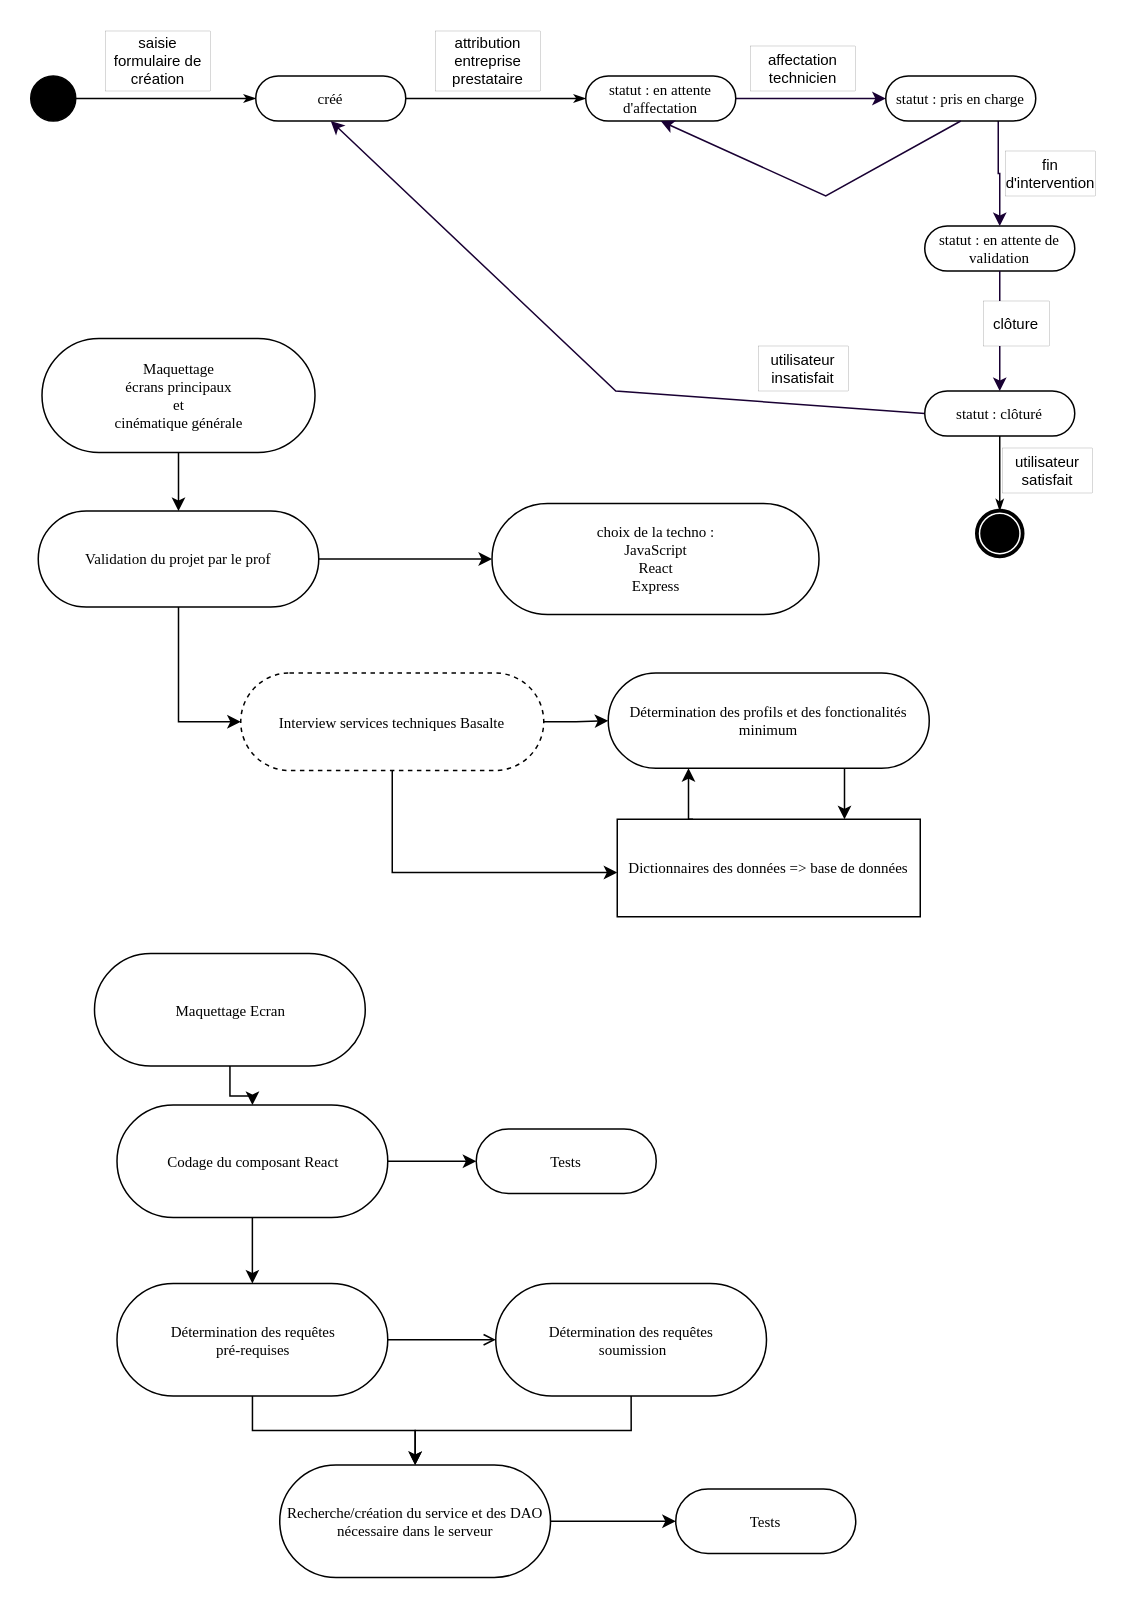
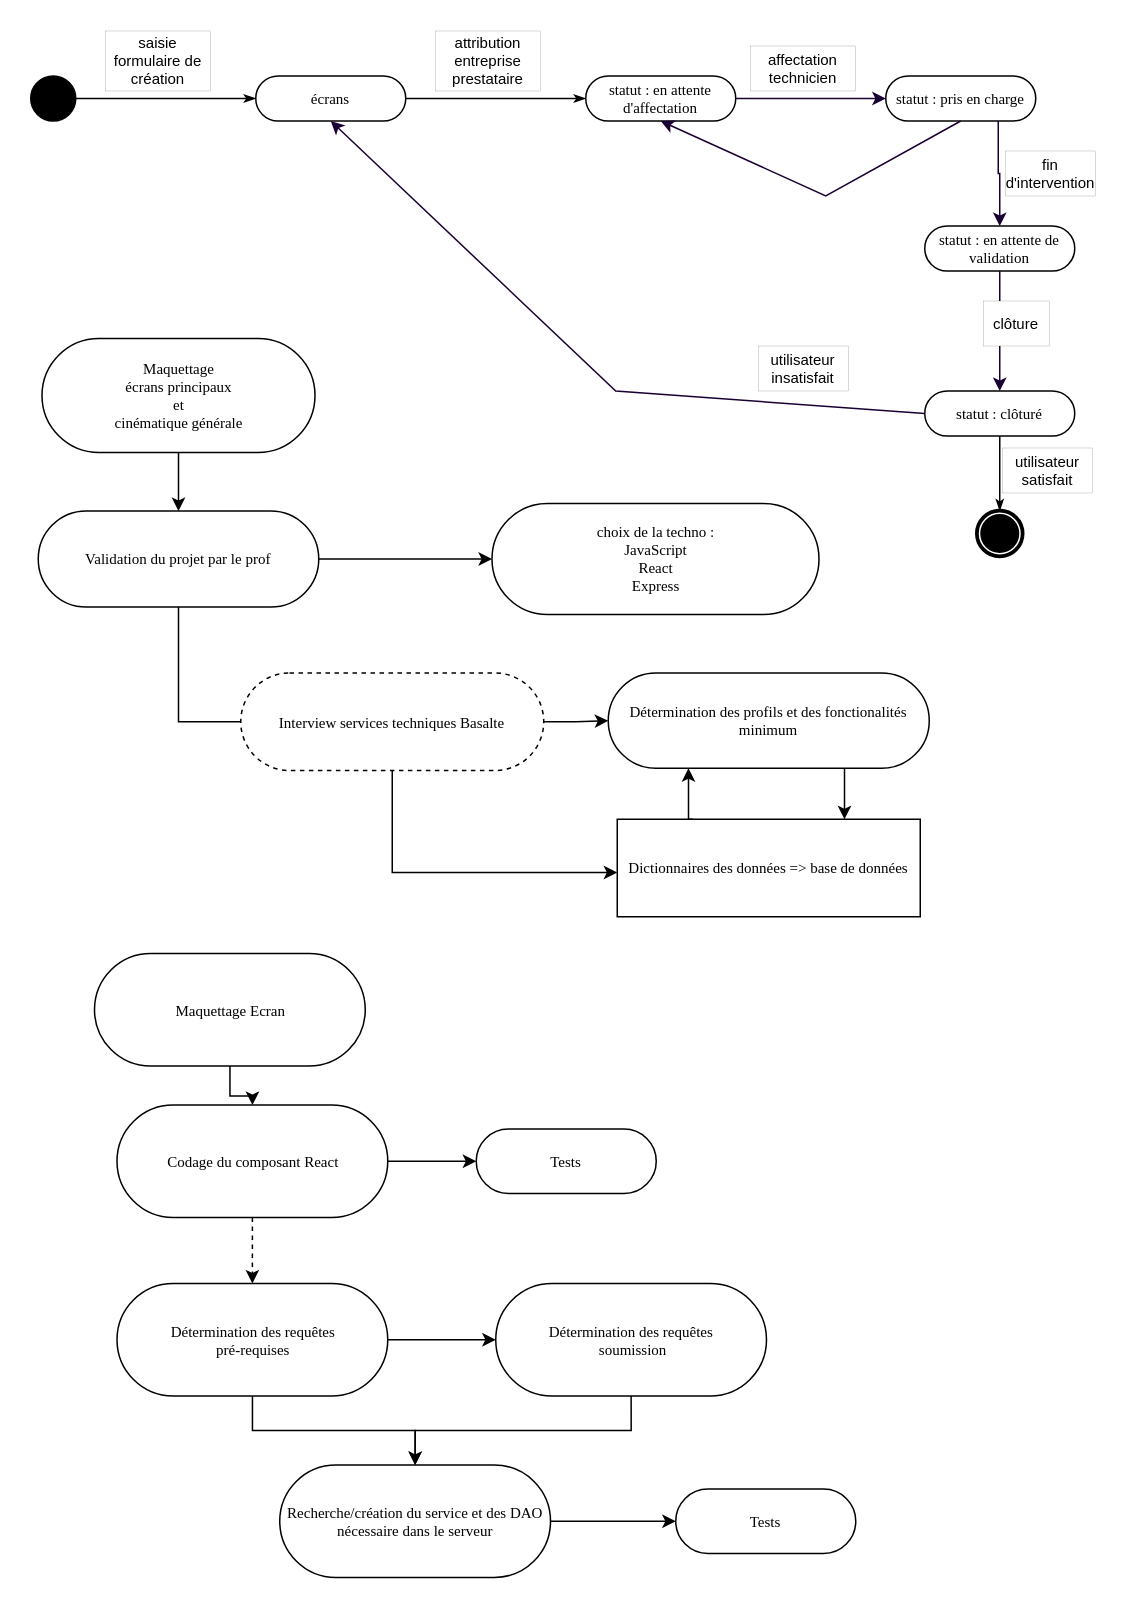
  <mxCell id="0" />
  <mxCell id="1" parent="0" />
  <mxCell id="2" value="" style="ellipse;whiteSpace=wrap;html=1;rounded=0;shadow=0;comic=0;labelBackgroundColor=none;strokeWidth=1;fillColor=#000000;fontFamily=Verdana;fontSize=10;align=center;" parent="1" vertex="1"><mxGeometry x="20" y="50" width="30" height="30" as="geometry" /></mxCell>
  <mxCell id="3" style="edgeStyle=orthogonalEdgeStyle;rounded=0;html=1;labelBackgroundColor=none;startArrow=none;startFill=0;startSize=5;endArrow=classicThin;endFill=1;endSize=5;jettySize=auto;orthogonalLoop=1;strokeWidth=1;fontFamily=Verdana;fontSize=10;" parent="1" source="2" target="4" edge="1"><mxGeometry relative="1" as="geometry" /></mxCell>
- <mxCell id="4" value="créé" style="rounded=1;whiteSpace=wrap;html=1;shadow=0;comic=0;labelBackgroundColor=none;strokeWidth=1;fontFamily=Verdana;fontSize=10;align=center;arcSize=50;" parent="1" vertex="1"><mxGeometry x="170" y="50" width="100" height="30" as="geometry" /></mxCell>
+ <mxCell id="4" value="écrans" style="rounded=1;whiteSpace=wrap;html=1;shadow=0;comic=0;labelBackgroundColor=none;strokeWidth=1;fontFamily=Verdana;fontSize=10;align=center;arcSize=50;" parent="1" vertex="1"><mxGeometry x="170" y="50" width="100" height="30" as="geometry" /></mxCell>
  <mxCell id="5" value="statut : en attente de validation" style="rounded=1;whiteSpace=wrap;html=1;shadow=0;comic=0;labelBackgroundColor=none;strokeWidth=1;fontFamily=Verdana;fontSize=10;align=center;arcSize=50;" parent="1" vertex="1"><mxGeometry x="616" y="150" width="100" height="30" as="geometry" /></mxCell>
  <mxCell id="6" style="edgeStyle=none;rounded=0;html=1;labelBackgroundColor=none;startArrow=none;startFill=0;startSize=5;endArrow=classicThin;endFill=1;endSize=5;jettySize=auto;orthogonalLoop=1;strokeWidth=1;fontFamily=Verdana;fontSize=10;exitX=0.5;exitY=1;exitDx=0;exitDy=0;" parent="1" source="19" edge="1"><mxGeometry relative="1" as="geometry"><mxPoint x="490" y="200" as="sourcePoint" /><mxPoint x="666" y="340" as="targetPoint" /></mxGeometry></mxCell>
  <mxCell id="7" value="" style="shape=mxgraph.bpmn.shape;html=1;verticalLabelPosition=bottom;labelBackgroundColor=#ffffff;verticalAlign=top;perimeter=ellipsePerimeter;outline=end;symbol=terminate;rounded=0;shadow=0;comic=0;strokeWidth=1;fontFamily=Verdana;fontSize=10;align=center;" parent="1" vertex="1"><mxGeometry x="651" y="340" width="30" height="30" as="geometry" /></mxCell>
  <mxCell id="8" value="saisie formulaire de création" style="whiteSpace=wrap;html=1;dashed=1;strokeWidth=0;fontSize=10;" parent="1" vertex="1"><mxGeometry x="70" y="20" width="70" height="40" as="geometry" /></mxCell>
  <mxCell id="9" style="edgeStyle=orthogonalEdgeStyle;rounded=0;html=1;labelBackgroundColor=none;startArrow=none;startFill=0;startSize=5;endArrow=classicThin;endFill=1;endSize=5;jettySize=auto;orthogonalLoop=1;strokeWidth=1;fontFamily=Verdana;fontSize=10;exitX=1;exitY=0.5;exitDx=0;exitDy=0;" parent="1" source="4" target="11" edge="1"><mxGeometry relative="1" as="geometry"><mxPoint x="270" y="65" as="sourcePoint" /></mxGeometry></mxCell>
  <mxCell id="10" style="edgeStyle=orthogonalEdgeStyle;rounded=0;orthogonalLoop=1;jettySize=auto;html=1;exitX=1;exitY=0.5;exitDx=0;exitDy=0;entryX=0;entryY=0.5;entryDx=0;entryDy=0;strokeColor=#190033;fontSize=10;" parent="1" source="11" target="14" edge="1"><mxGeometry relative="1" as="geometry" /></mxCell>
  <mxCell id="11" value="statut : en attente d'affectation" style="rounded=1;whiteSpace=wrap;html=1;shadow=0;comic=0;labelBackgroundColor=none;strokeWidth=1;fontFamily=Verdana;fontSize=10;align=center;arcSize=50;" parent="1" vertex="1"><mxGeometry x="390" y="50" width="100" height="30" as="geometry" /></mxCell>
  <mxCell id="12" value="attribution entreprise prestataire" style="whiteSpace=wrap;html=1;dashed=1;strokeWidth=0;fontSize=10;" parent="1" vertex="1"><mxGeometry x="290" y="20" width="70" height="40" as="geometry" /></mxCell>
  <mxCell id="13" style="edgeStyle=orthogonalEdgeStyle;rounded=0;orthogonalLoop=1;jettySize=auto;html=1;exitX=0.75;exitY=1;exitDx=0;exitDy=0;strokeColor=#190033;fontSize=10;entryX=0.5;entryY=0;entryDx=0;entryDy=0;" parent="1" source="14" target="5" edge="1"><mxGeometry relative="1" as="geometry"><mxPoint x="664.609" y="150" as="targetPoint" /></mxGeometry></mxCell>
  <mxCell id="14" value="statut : pris en charge" style="rounded=1;whiteSpace=wrap;html=1;shadow=0;comic=0;labelBackgroundColor=none;strokeWidth=1;fontFamily=Verdana;fontSize=10;align=center;arcSize=50;" parent="1" vertex="1"><mxGeometry x="590" y="50" width="100" height="30" as="geometry" /></mxCell>
  <mxCell id="15" value="affectation technicien" style="whiteSpace=wrap;html=1;dashed=1;strokeWidth=0;fontSize=10;" parent="1" vertex="1"><mxGeometry x="500" y="30" width="70" height="30" as="geometry" /></mxCell>
  <mxCell id="16" value="" style="endArrow=classic;html=1;rounded=0;strokeColor=#190033;fontSize=10;exitX=0.5;exitY=1;exitDx=0;exitDy=0;entryX=0.5;entryY=1;entryDx=0;entryDy=0;" parent="1" source="14" target="11" edge="1"><mxGeometry width="50" height="50" relative="1" as="geometry"><mxPoint x="320" y="230" as="sourcePoint" /><mxPoint x="400" y="230" as="targetPoint" /><Array as="points"><mxPoint x="550" y="130" /></Array></mxGeometry></mxCell>
  <mxCell id="17" value="" style="endArrow=classic;html=1;rounded=0;strokeColor=#190033;fontSize=10;exitX=0;exitY=0.5;exitDx=0;exitDy=0;entryX=0.5;entryY=1;entryDx=0;entryDy=0;" parent="1" source="19" target="4" edge="1"><mxGeometry width="50" height="50" relative="1" as="geometry"><mxPoint x="320" y="160" as="sourcePoint" /><mxPoint x="370" y="110" as="targetPoint" /><Array as="points"><mxPoint x="410" y="260" /></Array></mxGeometry></mxCell>
  <mxCell id="18" value="fin d'intervention" style="whiteSpace=wrap;html=1;dashed=1;strokeWidth=0;fontSize=10;" parent="1" vertex="1"><mxGeometry x="670" y="100" width="60" height="30" as="geometry" /></mxCell>
  <mxCell id="19" value="statut : clôturé" style="rounded=1;whiteSpace=wrap;html=1;shadow=0;comic=0;labelBackgroundColor=none;strokeWidth=1;fontFamily=Verdana;fontSize=10;align=center;arcSize=50;" parent="1" vertex="1"><mxGeometry x="616" y="260" width="100" height="30" as="geometry" /></mxCell>
  <mxCell id="20" style="edgeStyle=orthogonalEdgeStyle;rounded=0;orthogonalLoop=1;jettySize=auto;html=1;exitX=0.5;exitY=1;exitDx=0;exitDy=0;strokeColor=#190033;fontSize=10;entryX=0.5;entryY=0;entryDx=0;entryDy=0;" parent="1" source="5" target="19" edge="1"><mxGeometry relative="1" as="geometry"><mxPoint x="664.609" y="260" as="targetPoint" /><mxPoint x="665" y="190" as="sourcePoint" /></mxGeometry></mxCell>
  <mxCell id="21" value="utilisateur insatisfait" style="whiteSpace=wrap;html=1;dashed=1;strokeWidth=0;fontSize=10;" parent="1" vertex="1"><mxGeometry x="505" y="230" width="60" height="30" as="geometry" /></mxCell>
  <mxCell id="22" value="utilisateur satisfait" style="whiteSpace=wrap;html=1;dashed=1;strokeWidth=0;fontSize=10;" parent="1" vertex="1"><mxGeometry x="668" y="298" width="60" height="30" as="geometry" /></mxCell>
  <mxCell id="23" value="clôture" style="whiteSpace=wrap;html=1;dashed=1;strokeWidth=0;fontSize=10;" parent="1" vertex="1"><mxGeometry x="655" y="200" width="44" height="30" as="geometry" /></mxCell>
  <mxCell id="24" value="choix de la techno :&lt;br&gt;JavaScript&lt;br&gt;React&lt;br&gt;Express" style="rounded=1;whiteSpace=wrap;html=1;shadow=0;comic=0;labelBackgroundColor=none;strokeWidth=1;fontFamily=Verdana;fontSize=10;align=center;arcSize=50;" vertex="1" parent="1"><mxGeometry x="327.5" y="335" width="218" height="74" as="geometry" /></mxCell>
  <mxCell id="25" value="" style="edgeStyle=orthogonalEdgeStyle;rounded=0;orthogonalLoop=1;jettySize=auto;html=1;" edge="1" parent="1" source="27" target="24"><mxGeometry relative="1" as="geometry" /></mxCell>
- <mxCell id="26" value="" style="edgeStyle=orthogonalEdgeStyle;rounded=0;orthogonalLoop=1;jettySize=auto;html=1;entryX=0;entryY=0.5;entryDx=0;entryDy=0;" edge="1" parent="1" source="27" target="32"><mxGeometry relative="1" as="geometry" /></mxCell>
+ <mxCell id="26" value="" style="edgeStyle=orthogonalEdgeStyle;rounded=0;orthogonalLoop=1;jettySize=auto;html=1;entryX=0;entryY=0.5;entryDx=0;entryDy=0;endArrow=none;" edge="1" parent="1" source="27" target="32"><mxGeometry relative="1" as="geometry" /></mxCell>
  <mxCell id="27" value="Validation du projet par le prof" style="rounded=1;whiteSpace=wrap;html=1;shadow=0;comic=0;labelBackgroundColor=none;strokeWidth=1;fontFamily=Verdana;fontSize=10;align=center;arcSize=50;" vertex="1" parent="1"><mxGeometry x="25" y="340" width="187" height="64" as="geometry" /></mxCell>
  <mxCell id="28" value="" style="edgeStyle=orthogonalEdgeStyle;rounded=0;orthogonalLoop=1;jettySize=auto;html=1;" edge="1" parent="1" source="29" target="27"><mxGeometry relative="1" as="geometry" /></mxCell>
  <mxCell id="29" value="Maquettage&lt;br&gt;écrans principaux &lt;br&gt;et&lt;br&gt;cinématique générale" style="rounded=1;whiteSpace=wrap;html=1;shadow=0;comic=0;labelBackgroundColor=none;strokeWidth=1;fontFamily=Verdana;fontSize=10;align=center;arcSize=50;" vertex="1" parent="1"><mxGeometry x="27.5" y="225" width="182" height="76" as="geometry" /></mxCell>
  <mxCell id="30" value="" style="edgeStyle=orthogonalEdgeStyle;rounded=0;orthogonalLoop=1;jettySize=auto;html=1;" edge="1" parent="1" source="32" target="37"><mxGeometry relative="1" as="geometry" /></mxCell>
  <mxCell id="31" value="" style="edgeStyle=orthogonalEdgeStyle;rounded=0;orthogonalLoop=1;jettySize=auto;html=1;" edge="1" parent="1" source="32" target="50"><mxGeometry relative="1" as="geometry"><Array as="points"><mxPoint x="261.25" y="581" /></Array></mxGeometry></mxCell>
  <mxCell id="32" value="Interview services techniques Basalte" style="rounded=1;whiteSpace=wrap;html=1;shadow=0;comic=0;labelBackgroundColor=none;strokeWidth=1;fontFamily=Verdana;fontSize=10;align=center;arcSize=50;dashed=1;" vertex="1" parent="1"><mxGeometry x="160" y="448" width="202" height="65" as="geometry" /></mxCell>
  <mxCell id="33" value="Tests" style="rounded=1;whiteSpace=wrap;html=1;shadow=0;comic=0;labelBackgroundColor=none;strokeWidth=1;fontFamily=Verdana;fontSize=10;align=center;arcSize=50;" vertex="1" parent="1"><mxGeometry x="450" y="992" width="120" height="43" as="geometry" /></mxCell>
  <mxCell id="34" value="" style="edgeStyle=orthogonalEdgeStyle;rounded=0;orthogonalLoop=1;jettySize=auto;html=1;" edge="1" parent="1" source="35" target="40"><mxGeometry relative="1" as="geometry" /></mxCell>
  <mxCell id="35" value="Maquettage Ecran" style="rounded=1;whiteSpace=wrap;html=1;shadow=0;comic=0;labelBackgroundColor=none;strokeWidth=1;fontFamily=Verdana;fontSize=10;align=center;arcSize=50;" vertex="1" parent="1"><mxGeometry x="62.5" y="635" width="180.5" height="75" as="geometry" /></mxCell>
  <mxCell id="36" style="edgeStyle=orthogonalEdgeStyle;rounded=0;orthogonalLoop=1;jettySize=auto;html=1;exitX=0.75;exitY=1;exitDx=0;exitDy=0;entryX=0.75;entryY=0;entryDx=0;entryDy=0;" edge="1" parent="1" source="37" target="50"><mxGeometry relative="1" as="geometry" /></mxCell>
  <mxCell id="37" value="Détermination des profils et des fonctionalités minimum" style="whiteSpace=wrap;html=1;fontSize=10;fontFamily=Verdana;rounded=1;shadow=0;comic=0;labelBackgroundColor=none;strokeWidth=1;arcSize=50;" vertex="1" parent="1"><mxGeometry x="405" y="448" width="214" height="63.5" as="geometry" /></mxCell>
- <mxCell id="38" value="" style="edgeStyle=orthogonalEdgeStyle;rounded=0;orthogonalLoop=1;jettySize=auto;html=1;" edge="1" parent="1" source="40" target="43"><mxGeometry relative="1" as="geometry" /></mxCell>
+ <mxCell id="38" value="" style="edgeStyle=orthogonalEdgeStyle;rounded=0;orthogonalLoop=1;jettySize=auto;html=1;dashed=1;" edge="1" parent="1" source="40" target="43"><mxGeometry relative="1" as="geometry" /></mxCell>
  <mxCell id="39" style="edgeStyle=orthogonalEdgeStyle;rounded=0;orthogonalLoop=1;jettySize=auto;html=1;" edge="1" parent="1" source="40" target="48"><mxGeometry relative="1" as="geometry" /></mxCell>
  <mxCell id="40" value="Codage du composant React" style="rounded=1;whiteSpace=wrap;html=1;shadow=0;comic=0;labelBackgroundColor=none;strokeWidth=1;fontFamily=Verdana;fontSize=10;align=center;arcSize=50;" vertex="1" parent="1"><mxGeometry x="77.5" y="736" width="180.5" height="75" as="geometry" /></mxCell>
  <mxCell id="41" value="" style="edgeStyle=orthogonalEdgeStyle;rounded=0;orthogonalLoop=1;jettySize=auto;html=1;" edge="1" parent="1" source="43" target="45"><mxGeometry relative="1" as="geometry" /></mxCell>
- <mxCell id="42" style="edgeStyle=orthogonalEdgeStyle;rounded=0;orthogonalLoop=1;jettySize=auto;html=1;endArrow=open;" edge="1" parent="1" source="43" target="47"><mxGeometry relative="1" as="geometry" /></mxCell>
+ <mxCell id="42" style="edgeStyle=orthogonalEdgeStyle;rounded=0;orthogonalLoop=1;jettySize=auto;html=1;" edge="1" parent="1" source="43" target="47"><mxGeometry relative="1" as="geometry" /></mxCell>
  <mxCell id="43" value="Détermination des requêtes &lt;br&gt;pré-requises" style="rounded=1;whiteSpace=wrap;html=1;shadow=0;comic=0;labelBackgroundColor=none;strokeWidth=1;fontFamily=Verdana;fontSize=10;align=center;arcSize=50;" vertex="1" parent="1"><mxGeometry x="77.5" y="855" width="180.5" height="75" as="geometry" /></mxCell>
  <mxCell id="44" style="edgeStyle=orthogonalEdgeStyle;rounded=0;orthogonalLoop=1;jettySize=auto;html=1;exitX=1;exitY=0.5;exitDx=0;exitDy=0;" edge="1" parent="1" source="45" target="33"><mxGeometry relative="1" as="geometry" /></mxCell>
  <mxCell id="45" value="Recherche/création du service et des DAO nécessaire dans le serveur" style="rounded=1;whiteSpace=wrap;html=1;shadow=0;comic=0;labelBackgroundColor=none;strokeWidth=1;fontFamily=Verdana;fontSize=10;align=center;arcSize=50;" vertex="1" parent="1"><mxGeometry x="186" y="976" width="180.5" height="75" as="geometry" /></mxCell>
  <mxCell id="46" style="edgeStyle=orthogonalEdgeStyle;rounded=0;orthogonalLoop=1;jettySize=auto;html=1;entryX=0.5;entryY=0;entryDx=0;entryDy=0;exitX=0.5;exitY=1;exitDx=0;exitDy=0;" edge="1" parent="1" source="47" target="45"><mxGeometry relative="1" as="geometry" /></mxCell>
  <mxCell id="47" value="Détermination des requêtes &lt;br&gt;&amp;nbsp;soumission" style="rounded=1;whiteSpace=wrap;html=1;shadow=0;comic=0;labelBackgroundColor=none;strokeWidth=1;fontFamily=Verdana;fontSize=10;align=center;arcSize=50;" vertex="1" parent="1"><mxGeometry x="330" y="855" width="180.5" height="75" as="geometry" /></mxCell>
  <mxCell id="48" value="Tests" style="rounded=1;whiteSpace=wrap;html=1;shadow=0;comic=0;labelBackgroundColor=none;strokeWidth=1;fontFamily=Verdana;fontSize=10;align=center;arcSize=50;" vertex="1" parent="1"><mxGeometry x="317" y="752" width="120" height="43" as="geometry" /></mxCell>
  <mxCell id="49" style="edgeStyle=orthogonalEdgeStyle;rounded=0;orthogonalLoop=1;jettySize=auto;html=1;exitX=0.25;exitY=0;exitDx=0;exitDy=0;entryX=0.25;entryY=1;entryDx=0;entryDy=0;" edge="1" parent="1" source="50" target="37"><mxGeometry relative="1" as="geometry" /></mxCell>
  <mxCell id="50" value="Dictionnaires des données =&amp;gt; base de données" style="whiteSpace=wrap;html=1;shadow=0;comic=0;labelBackgroundColor=none;strokeWidth=1;fontFamily=Verdana;fontSize=10;align=center;arcSize=50;rounded=0;" vertex="1" parent="1"><mxGeometry x="411" y="545.5" width="202" height="65" as="geometry" /></mxCell>
